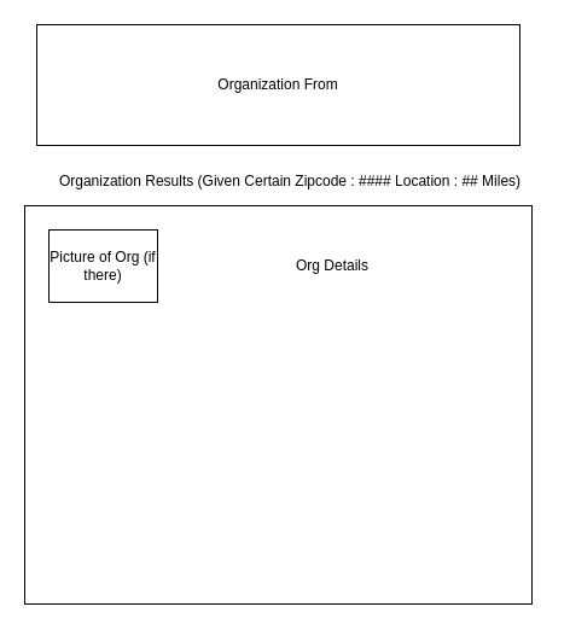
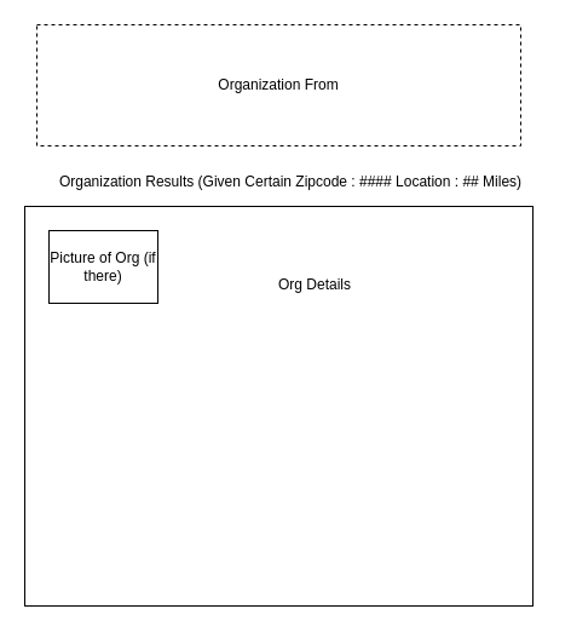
  <mxCell id="0" />
  <mxCell id="1" parent="0" />
  <mxCell id="2" value="" style="rounded=0;whiteSpace=wrap;html=1;" vertex="1" parent="1"><mxGeometry x="20" y="170" width="420" height="330" as="geometry" /></mxCell>
- <mxCell id="3" value="Organization From" style="rounded=0;whiteSpace=wrap;html=1;" vertex="1" parent="1"><mxGeometry x="30" y="20" width="400" height="100" as="geometry" /></mxCell>
+ <mxCell id="3" value="Organization From" style="rounded=0;whiteSpace=wrap;html=1;dashed=1;" vertex="1" parent="1"><mxGeometry x="30" y="20" width="400" height="100" as="geometry" /></mxCell>
  <mxCell id="4" value="Organization Results (Given Certain Zipcode : #### Location : ## Miles)" style="text;html=1;strokeColor=none;fillColor=none;align=center;verticalAlign=middle;whiteSpace=wrap;rounded=0;" vertex="1" parent="1"><mxGeometry x="30" y="140" width="420" height="20" as="geometry" /></mxCell>
  <mxCell id="5" value="Picture of Org (if there)" style="rounded=0;whiteSpace=wrap;html=1;" vertex="1" parent="1"><mxGeometry x="40" y="190" width="90" height="60" as="geometry" /></mxCell>
- <mxCell id="6" value="Org Details" style="text;html=1;strokeColor=none;fillColor=none;align=center;verticalAlign=middle;whiteSpace=wrap;rounded=0;" vertex="1" parent="1"><mxGeometry x="190" y="200" width="170" height="40" as="geometry" /></mxCell>
+ <mxCell id="6" value="Org Details" style="text;html=1;strokeColor=none;fillColor=none;align=center;verticalAlign=middle;whiteSpace=wrap;rounded=0;" vertex="1" parent="1"><mxGeometry x="175" y="215" width="170" height="40" as="geometry" /></mxCell>
